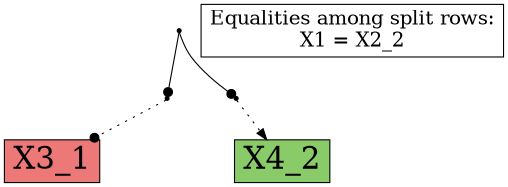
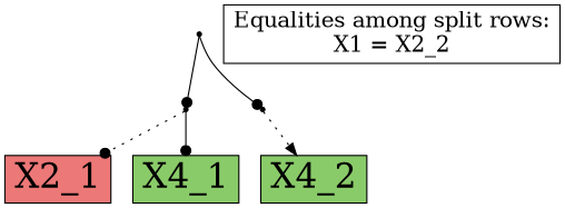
  digraph {
    node [fillcolor=black shape=box style=filled]
    edge [arrowhead=dot style=solid]
-   n1 [fillcolor="#EC7877" fontsize=28 label=X3_1]
+   n1 [fillcolor="#EC7877" fontsize=28 label=X2_1]
+   n2 [fillcolor="#8ACB69" fontsize=28 label=X4_1]
    n3 [fillcolor="#8ACB69" fontsize=28 label=X4_2]
    n4 [fontsize=18 label="Equalities among split rows:\nX1 = X2_2\n" fillcolor="" style=""]
    Int0 [shape=point]
    Int1 [shape=point]
    Int2 [shape=point]
    Int0 -> n1 [style=dotted]
+   Int0 -> n2
    Int1 -> n3 [arrowhead=normal style=dotted]
    Int2 -> Int0
    Int2 -> Int1
  }
